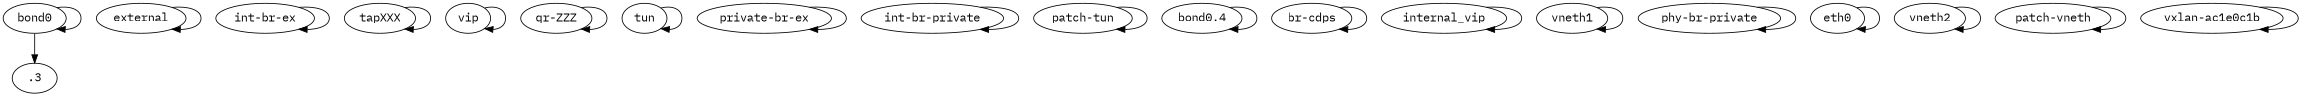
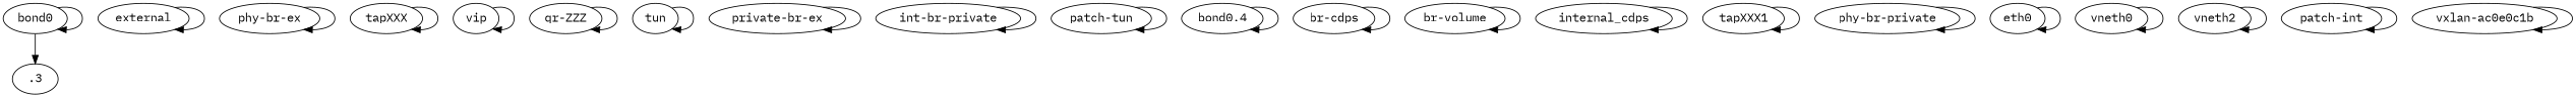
  digraph {
    compound=true
    fontname="IBM Plex Mono"
    node [fontname="IBM Plex Mono"]
    edge [fontname="IBM Plex Mono"]
    .3
    bond0
    external
-   "phy-br-ex" [label="int-br-ex"]
+   "phy-br-ex"
    tapXXX
    n6 [label=vip]
    "qr-ZZZ"
    n8 [label=tun]
    n9 [label="private-br-ex"]
    "int-br-private"
    "patch-tun"
    "bond0.4"
    "br-cdps"
-   internal_vip
-   vneth1
+   "br-volume"
+   internal_vip [label=internal_cdps]
+   vneth1 [label=tapXXX1]
    "phy-br-private"
    eth0
+   vneth0
    vneth2
-   "patch-int" [label="patch-vneth"]
-   "vxlan-ac1e0c1b"
+   "patch-int"
+   "vxlan-ac1e0c1b" [label="vxlan-ac0e0c1b"]
    subgraph sub_1 {
      .3
      bond0
      external
      "phy-br-ex"
    }
    subgraph sub_2 {
      tapXXX
      n6
      "qr-ZZZ"
      n8
      n9
      "int-br-private"
      "patch-tun"
    }
    subgraph sub_3 {
      "bond0.4"
      "br-cdps"
+     "br-volume"
      internal_vip
      vneth1
    }
    subgraph sub_4 {
      bond0
      "phy-br-private"
    }
    subgraph sub_5 {
      eth0
+     vneth0
      vneth2
    }
    subgraph sub_6 {
      "patch-int"
      "vxlan-ac1e0c1b"
    }
    bond0 -> .3
    bond0 -> bond0
    external -> external
    "phy-br-ex" -> "phy-br-ex"
    tapXXX -> tapXXX
    n6 -> n6
    "qr-ZZZ" -> "qr-ZZZ"
    n8 -> n8
    n9 -> n9
    "int-br-private" -> "int-br-private"
    "patch-tun" -> "patch-tun"
    "bond0.4" -> "bond0.4"
    "br-cdps" -> "br-cdps"
+   "br-volume" -> "br-volume"
    internal_vip -> internal_vip
    vneth1 -> vneth1
    "phy-br-private" -> "phy-br-private"
    eth0 -> eth0
+   vneth0 -> vneth0
    vneth2 -> vneth2
    "patch-int" -> "patch-int"
    "vxlan-ac1e0c1b" -> "vxlan-ac1e0c1b"
  }
